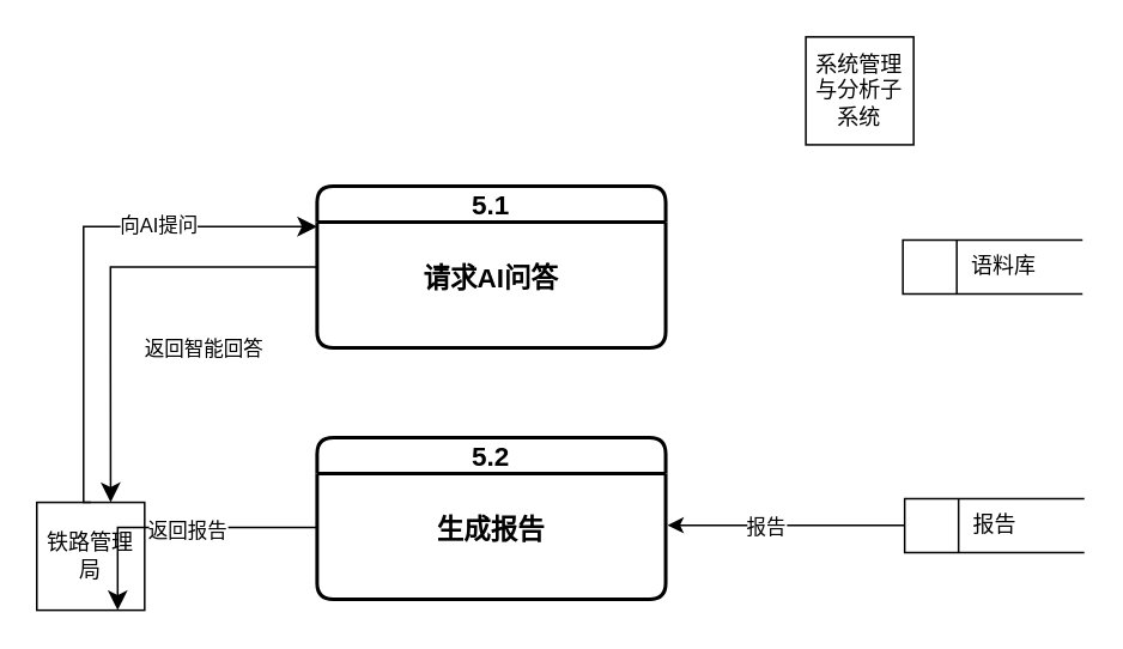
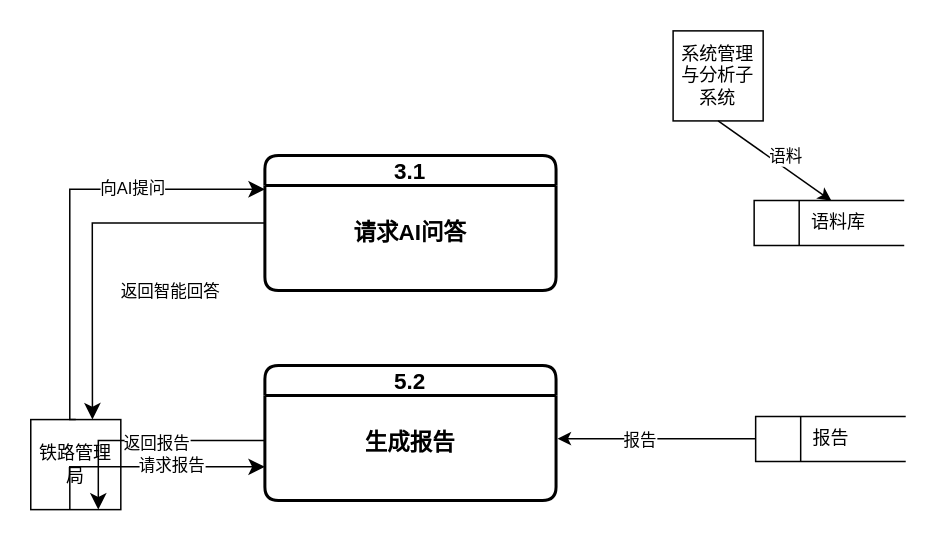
  <mxCell id="0" />
  <mxCell id="1" parent="0" />
- <mxCell id="2" value="5.1" style="swimlane;html=1;startSize=20;fontStyle=1;collapsible=0;horizontal=1;swimlaneLine=1;strokeWidth=2;swimlaneFillColor=#ffffff;whiteSpace=wrap;rounded=1;fontSize=15;" vertex="1" parent="1"><mxGeometry x="176" y="103" width="194" height="90" as="geometry" /></mxCell>
+ <mxCell id="2" value="3.1" style="swimlane;html=1;startSize=20;fontStyle=1;collapsible=0;horizontal=1;swimlaneLine=1;strokeWidth=2;swimlaneFillColor=#ffffff;whiteSpace=wrap;rounded=1;fontSize=15;" vertex="1" parent="1"><mxGeometry x="176" y="103" width="194" height="90" as="geometry" /></mxCell>
  <mxCell id="3" value="请求AI问答" style="text;html=1;align=center;verticalAlign=middle;whiteSpace=wrap;rounded=0;fontSize=15;fontStyle=1" vertex="1" parent="2"><mxGeometry x="52" y="36" width="90" height="30" as="geometry" /></mxCell>
  <mxCell id="4" value="&amp;nbsp; &amp;nbsp; &amp;nbsp; &amp;nbsp; &amp;nbsp; 语料库" style="html=1;dashed=0;whiteSpace=wrap;shape=mxgraph.dfd.dataStoreID;align=left;spacingLeft=3;points=[[0,0],[0.5,0],[1,0],[0,0.5],[1,0.5],[0,1],[0.5,1],[1,1]];" vertex="1" parent="1"><mxGeometry x="502" y="133" width="100" height="30" as="geometry" /></mxCell>
  <mxCell id="5" value="铁路管理局" style="rounded=0;whiteSpace=wrap;html=1;" vertex="1" parent="1"><mxGeometry x="20" y="279" width="60" height="60" as="geometry" /></mxCell>
  <mxCell id="6" value="5.2" style="swimlane;html=1;startSize=20;fontStyle=1;collapsible=0;horizontal=1;swimlaneLine=1;strokeWidth=2;swimlaneFillColor=#ffffff;whiteSpace=wrap;rounded=1;fontSize=15;" vertex="1" parent="1"><mxGeometry x="176" y="243" width="194" height="90" as="geometry" /></mxCell>
  <mxCell id="7" value="生成报告" style="text;html=1;align=center;verticalAlign=middle;whiteSpace=wrap;rounded=0;fontSize=15;fontStyle=1" vertex="1" parent="6"><mxGeometry x="52" y="36" width="90" height="30" as="geometry" /></mxCell>
  <mxCell id="8" value="" style="edgeStyle=segmentEdgeStyle;endArrow=classic;html=1;curved=0;rounded=0;endSize=8;startSize=8;exitX=0.5;exitY=0;exitDx=0;exitDy=0;entryX=0;entryY=0.25;entryDx=0;entryDy=0;" edge="1" parent="1" source="5" target="2"><mxGeometry width="50" height="50" relative="1" as="geometry"><mxPoint x="128" y="231" as="sourcePoint" /><mxPoint x="178" y="181" as="targetPoint" /><Array as="points"><mxPoint x="46" y="126" /></Array></mxGeometry></mxCell>
  <mxCell id="9" value="向AI提问" style="edgeLabel;html=1;align=center;verticalAlign=middle;resizable=0;points=[];" vertex="1" connectable="0" parent="8"><mxGeometry x="0.381" y="1" relative="1" as="geometry"><mxPoint as="offset" /></mxGeometry></mxCell>
  <mxCell id="10" value="" style="edgeStyle=segmentEdgeStyle;endArrow=classic;html=1;curved=0;rounded=0;endSize=8;startSize=8;exitX=0;exitY=0.5;exitDx=0;exitDy=0;entryX=0.685;entryY=-0.001;entryDx=0;entryDy=0;entryPerimeter=0;" edge="1" parent="1" source="2" target="5"><mxGeometry width="50" height="50" relative="1" as="geometry"><mxPoint x="72" y="257" as="sourcePoint" /><mxPoint x="81" y="197" as="targetPoint" /><Array as="points"><mxPoint x="61" y="148" /><mxPoint x="61" y="197" /></Array></mxGeometry></mxCell>
  <mxCell id="11" value="返回智能回答" style="edgeLabel;html=1;align=center;verticalAlign=middle;resizable=0;points=[];" vertex="1" connectable="0" parent="10"><mxGeometry x="0.315" y="2" relative="1" as="geometry"><mxPoint x="49" y="-2" as="offset" /></mxGeometry></mxCell>
  <mxCell id="12" value="系统管理与分析子系统" style="rounded=0;whiteSpace=wrap;html=1;" vertex="1" parent="1"><mxGeometry x="448" y="20" width="60" height="60" as="geometry" /></mxCell>
+ <mxCell id="13" value="" style="endArrow=classic;html=1;rounded=0;entryX=0.515;entryY=0.008;entryDx=0;entryDy=0;entryPerimeter=0;exitX=0.5;exitY=1;exitDx=0;exitDy=0;" edge="1" parent="1" source="12" target="4"><mxGeometry width="50" height="50" relative="1" as="geometry"><mxPoint x="552" y="79" as="sourcePoint" /><mxPoint x="553" y="132" as="targetPoint" /></mxGeometry></mxCell>
+ <mxCell id="14" value="语料" style="edgeLabel;html=1;align=center;verticalAlign=middle;resizable=0;points=[];" vertex="1" connectable="0" parent="13"><mxGeometry x="0.169" relative="1" as="geometry"><mxPoint y="-8" as="offset" /></mxGeometry></mxCell>
  <mxCell id="15" value="&amp;nbsp; &amp;nbsp; &amp;nbsp; &amp;nbsp; &amp;nbsp; 报告" style="html=1;dashed=0;whiteSpace=wrap;shape=mxgraph.dfd.dataStoreID;align=left;spacingLeft=3;points=[[0,0],[0.5,0],[1,0],[0,0.5],[1,0.5],[0,1],[0.5,1],[1,1]];" vertex="1" parent="1"><mxGeometry x="503" y="277" width="100" height="30" as="geometry" /></mxCell>
  <mxCell id="16" value="" style="edgeStyle=segmentEdgeStyle;endArrow=classic;html=1;curved=0;rounded=0;endSize=8;startSize=8;entryX=0.75;entryY=1;entryDx=0;entryDy=0;" edge="1" parent="1" target="5"><mxGeometry width="50" height="50" relative="1" as="geometry"><mxPoint x="176" y="293" as="sourcePoint" /><mxPoint x="306" y="215" as="targetPoint" /><Array as="points"><mxPoint x="176" y="293" /><mxPoint x="86" y="293" /><mxPoint x="65" y="292" /></Array></mxGeometry></mxCell>
  <mxCell id="17" value="返回报告" style="edgeLabel;html=1;align=center;verticalAlign=middle;resizable=0;points=[];" vertex="1" connectable="0" parent="16"><mxGeometry x="0.381" y="1" relative="1" as="geometry"><mxPoint x="35" as="offset" /></mxGeometry></mxCell>
+ <mxCell id="18" value="" style="edgeStyle=segmentEdgeStyle;endArrow=classic;html=1;curved=0;rounded=0;endSize=8;startSize=8;entryX=0;entryY=0.75;entryDx=0;entryDy=0;exitX=0.434;exitY=1.005;exitDx=0;exitDy=0;exitPerimeter=0;" edge="1" parent="1" source="5" target="6"><mxGeometry width="50" height="50" relative="1" as="geometry"><mxPoint x="103" y="316" as="sourcePoint" /><mxPoint x="191" y="293" as="targetPoint" /><Array as="points"><mxPoint x="46" y="310" /></Array></mxGeometry></mxCell>
+ <mxCell id="19" value="请求报告" style="edgeLabel;html=1;align=center;verticalAlign=middle;resizable=0;points=[];" vertex="1" connectable="0" parent="18"><mxGeometry x="0.315" y="2" relative="1" as="geometry"><mxPoint x="-8" y="1" as="offset" /></mxGeometry></mxCell>
  <mxCell id="20" value="" style="endArrow=classic;html=1;rounded=0;exitX=0;exitY=0.5;exitDx=0;exitDy=0;entryX=1;entryY=0.5;entryDx=0;entryDy=0;" edge="1" parent="1"><mxGeometry width="50" height="50" relative="1" as="geometry"><mxPoint x="503" y="291.71" as="sourcePoint" /><mxPoint x="371" y="291.71" as="targetPoint" /></mxGeometry></mxCell>
  <mxCell id="21" value="报告" style="edgeLabel;html=1;align=center;verticalAlign=middle;resizable=0;points=[];" vertex="1" connectable="0" parent="20"><mxGeometry x="0.182" y="1" relative="1" as="geometry"><mxPoint as="offset" /></mxGeometry></mxCell>
